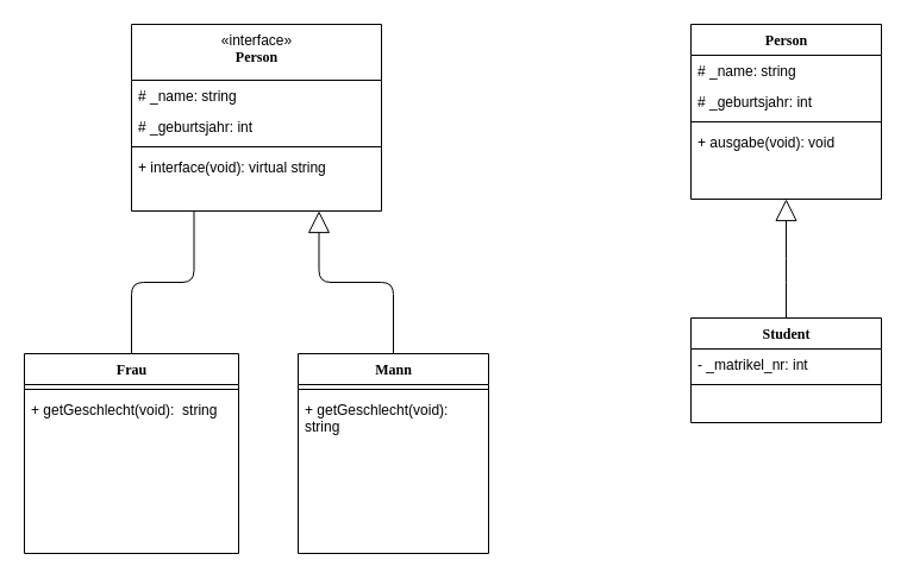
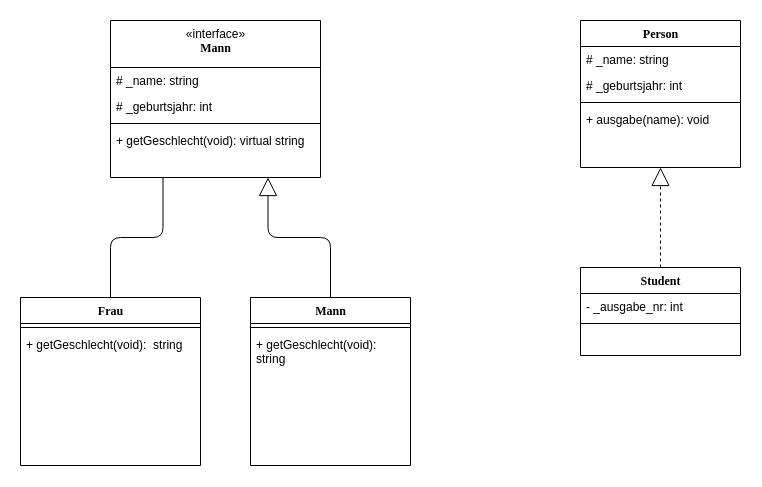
  <mxCell id="0" />
  <mxCell id="1" parent="0" />
  <mxCell id="2" value="Person&lt;br&gt;" style="swimlane;html=1;fontStyle=1;align=center;verticalAlign=top;childLayout=stackLayout;horizontal=1;startSize=26;horizontalStack=0;resizeParent=1;resizeLast=0;collapsible=1;marginBottom=0;swimlaneFillColor=#ffffff;rounded=0;shadow=0;comic=0;labelBackgroundColor=none;strokeWidth=1;fillColor=none;fontFamily=Verdana;fontSize=12" parent="1" vertex="1"><mxGeometry x="580" y="20" width="160" height="147" as="geometry"><mxRectangle x="740" y="83" width="100" height="26" as="alternateBounds" /></mxGeometry></mxCell>
  <mxCell id="3" value="# _name: string" style="text;html=1;strokeColor=none;fillColor=none;align=left;verticalAlign=top;spacingLeft=4;spacingRight=4;whiteSpace=wrap;overflow=hidden;rotatable=0;points=[[0,0.5],[1,0.5]];portConstraint=eastwest;" parent="2" vertex="1"><mxGeometry y="26" width="160" height="26" as="geometry" /></mxCell>
  <mxCell id="4" value="# _geburtsjahr: int" style="text;html=1;strokeColor=none;fillColor=none;align=left;verticalAlign=top;spacingLeft=4;spacingRight=4;whiteSpace=wrap;overflow=hidden;rotatable=0;points=[[0,0.5],[1,0.5]];portConstraint=eastwest;" parent="2" vertex="1"><mxGeometry y="52" width="160" height="26" as="geometry" /></mxCell>
  <mxCell id="5" value="" style="line;html=1;strokeWidth=1;fillColor=none;align=left;verticalAlign=middle;spacingTop=-1;spacingLeft=3;spacingRight=3;rotatable=0;labelPosition=right;points=[];portConstraint=eastwest;" parent="2" vertex="1"><mxGeometry y="78" width="160" height="8" as="geometry" /></mxCell>
- <mxCell id="6" value="+ ausgabe(void): void" style="text;html=1;strokeColor=none;fillColor=none;align=left;verticalAlign=top;spacingLeft=4;spacingRight=4;whiteSpace=wrap;overflow=hidden;rotatable=0;points=[[0,0.5],[1,0.5]];portConstraint=eastwest;" parent="2" vertex="1"><mxGeometry y="86" width="160" height="26" as="geometry" /></mxCell>
- <mxCell id="7" style="edgeStyle=orthogonalEdgeStyle;html=1;labelBackgroundColor=none;startFill=0;startSize=8;endArrow=block;endFill=0;endSize=16;fontFamily=Verdana;fontSize=12;exitX=0.5;exitY=0;exitDx=0;exitDy=0;entryX=0.5;entryY=1;entryDx=0;entryDy=0;" parent="1" source="8" target="2" edge="1"><mxGeometry relative="1" as="geometry"><Array as="points"><mxPoint x="660" y="227" /><mxPoint x="660" y="227" /></Array></mxGeometry></mxCell>
+ <mxCell id="6" value="+ ausgabe(name): void" style="text;html=1;strokeColor=none;fillColor=none;align=left;verticalAlign=top;spacingLeft=4;spacingRight=4;whiteSpace=wrap;overflow=hidden;rotatable=0;points=[[0,0.5],[1,0.5]];portConstraint=eastwest;" parent="2" vertex="1"><mxGeometry y="86" width="160" height="26" as="geometry" /></mxCell>
+ <mxCell id="7" style="edgeStyle=orthogonalEdgeStyle;html=1;labelBackgroundColor=none;startFill=0;startSize=8;endArrow=block;endFill=0;endSize=16;fontFamily=Verdana;fontSize=12;exitX=0.5;exitY=0;exitDx=0;exitDy=0;entryX=0.5;entryY=1;entryDx=0;entryDy=0;dashed=1;" parent="1" source="8" target="2" edge="1"><mxGeometry relative="1" as="geometry"><Array as="points"><mxPoint x="660" y="227" /><mxPoint x="660" y="227" /></Array></mxGeometry></mxCell>
  <mxCell id="8" value="Student" style="swimlane;html=1;fontStyle=1;align=center;verticalAlign=top;childLayout=stackLayout;horizontal=1;startSize=26;horizontalStack=0;resizeParent=1;resizeLast=0;collapsible=1;marginBottom=0;swimlaneFillColor=#ffffff;rounded=0;shadow=0;comic=0;labelBackgroundColor=none;strokeWidth=1;fillColor=none;fontFamily=Verdana;fontSize=12" parent="1" vertex="1"><mxGeometry x="580" y="267" width="160" height="88" as="geometry" /></mxCell>
- <mxCell id="9" value="- _matrikel_nr: int" style="text;html=1;strokeColor=none;fillColor=none;align=left;verticalAlign=top;spacingLeft=4;spacingRight=4;whiteSpace=wrap;overflow=hidden;rotatable=0;points=[[0,0.5],[1,0.5]];portConstraint=eastwest;" parent="8" vertex="1"><mxGeometry y="26" width="160" height="26" as="geometry" /></mxCell>
+ <mxCell id="9" value="- _ausgabe_nr: int" style="text;html=1;strokeColor=none;fillColor=none;align=left;verticalAlign=top;spacingLeft=4;spacingRight=4;whiteSpace=wrap;overflow=hidden;rotatable=0;points=[[0,0.5],[1,0.5]];portConstraint=eastwest;" parent="8" vertex="1"><mxGeometry y="26" width="160" height="26" as="geometry" /></mxCell>
  <mxCell id="10" value="" style="line;html=1;strokeWidth=1;fillColor=none;align=left;verticalAlign=middle;spacingTop=-1;spacingLeft=3;spacingRight=3;rotatable=0;labelPosition=right;points=[];portConstraint=eastwest;" parent="8" vertex="1"><mxGeometry y="52" width="160" height="8" as="geometry" /></mxCell>
- <mxCell id="11" value="&lt;span style=&quot;font-family: &amp;#34;helvetica&amp;#34; ; font-weight: 400&quot;&gt;«interface»&lt;/span&gt;&lt;br&gt;Person" style="swimlane;html=1;fontStyle=1;align=center;verticalAlign=top;childLayout=stackLayout;horizontal=1;startSize=47;horizontalStack=0;resizeParent=1;resizeLast=0;collapsible=1;marginBottom=0;swimlaneFillColor=#ffffff;rounded=0;shadow=0;comic=0;labelBackgroundColor=none;strokeWidth=1;fillColor=none;fontFamily=Verdana;fontSize=12" parent="1" vertex="1"><mxGeometry x="110" y="20" width="210" height="157" as="geometry"><mxRectangle x="330" y="83" width="100" height="47" as="alternateBounds" /></mxGeometry></mxCell>
+ <mxCell id="11" value="&lt;span style=&quot;font-family: &amp;#34;helvetica&amp;#34; ; font-weight: 400&quot;&gt;«interface»&lt;/span&gt;&lt;br&gt;Mann" style="swimlane;html=1;fontStyle=1;align=center;verticalAlign=top;childLayout=stackLayout;horizontal=1;startSize=47;horizontalStack=0;resizeParent=1;resizeLast=0;collapsible=1;marginBottom=0;swimlaneFillColor=#ffffff;rounded=0;shadow=0;comic=0;labelBackgroundColor=none;strokeWidth=1;fillColor=none;fontFamily=Verdana;fontSize=12" parent="1" vertex="1"><mxGeometry x="110" y="20" width="210" height="157" as="geometry"><mxRectangle x="330" y="83" width="100" height="47" as="alternateBounds" /></mxGeometry></mxCell>
  <mxCell id="12" value="# _name: string" style="text;html=1;strokeColor=none;fillColor=none;align=left;verticalAlign=top;spacingLeft=4;spacingRight=4;whiteSpace=wrap;overflow=hidden;rotatable=0;points=[[0,0.5],[1,0.5]];portConstraint=eastwest;" parent="11" vertex="1"><mxGeometry y="47" width="210" height="26" as="geometry" /></mxCell>
  <mxCell id="13" value="# _geburtsjahr: int" style="text;html=1;strokeColor=none;fillColor=none;align=left;verticalAlign=top;spacingLeft=4;spacingRight=4;whiteSpace=wrap;overflow=hidden;rotatable=0;points=[[0,0.5],[1,0.5]];portConstraint=eastwest;" parent="11" vertex="1"><mxGeometry y="73" width="210" height="26" as="geometry" /></mxCell>
  <mxCell id="14" value="" style="line;html=1;strokeWidth=1;fillColor=none;align=left;verticalAlign=middle;spacingTop=-1;spacingLeft=3;spacingRight=3;rotatable=0;labelPosition=right;points=[];portConstraint=eastwest;" parent="11" vertex="1"><mxGeometry y="99" width="210" height="8" as="geometry" /></mxCell>
- <mxCell id="15" value="+ interface(void): virtual string&lt;br&gt;" style="text;html=1;strokeColor=none;fillColor=none;align=left;verticalAlign=top;spacingLeft=4;spacingRight=4;whiteSpace=wrap;overflow=hidden;rotatable=0;points=[[0,0.5],[1,0.5]];portConstraint=eastwest;" parent="11" vertex="1"><mxGeometry y="107" width="210" height="26" as="geometry" /></mxCell>
+ <mxCell id="15" value="+ getGeschlecht(void): virtual string&lt;br&gt;" style="text;html=1;strokeColor=none;fillColor=none;align=left;verticalAlign=top;spacingLeft=4;spacingRight=4;whiteSpace=wrap;overflow=hidden;rotatable=0;points=[[0,0.5],[1,0.5]];portConstraint=eastwest;" parent="11" vertex="1"><mxGeometry y="107" width="210" height="26" as="geometry" /></mxCell>
  <mxCell id="16" style="edgeStyle=orthogonalEdgeStyle;html=1;labelBackgroundColor=none;startFill=0;startSize=8;endArrow=none;endFill=0;endSize=16;fontFamily=Verdana;fontSize=12;entryX=0.25;entryY=1;entryDx=0;entryDy=0;" parent="1" source="17" target="11" edge="1"><mxGeometry relative="1" as="geometry" /></mxCell>
  <mxCell id="17" value="Frau" style="swimlane;html=1;fontStyle=1;align=center;verticalAlign=top;childLayout=stackLayout;horizontal=1;startSize=26;horizontalStack=0;resizeParent=1;resizeLast=0;collapsible=1;marginBottom=0;swimlaneFillColor=#ffffff;rounded=0;shadow=0;comic=0;labelBackgroundColor=none;strokeWidth=1;fillColor=none;fontFamily=Verdana;fontSize=12" parent="1" vertex="1"><mxGeometry x="20" y="297" width="180" height="168" as="geometry" /></mxCell>
  <mxCell id="18" value="" style="line;html=1;strokeWidth=1;fillColor=none;align=left;verticalAlign=middle;spacingTop=-1;spacingLeft=3;spacingRight=3;rotatable=0;labelPosition=right;points=[];portConstraint=eastwest;" parent="17" vertex="1"><mxGeometry y="26" width="180" height="8" as="geometry" /></mxCell>
  <mxCell id="19" value="+ getGeschlecht(void):&amp;nbsp; string" style="text;html=1;strokeColor=none;fillColor=none;align=left;verticalAlign=top;spacingLeft=4;spacingRight=4;whiteSpace=wrap;overflow=hidden;rotatable=0;points=[[0,0.5],[1,0.5]];portConstraint=eastwest;" parent="17" vertex="1"><mxGeometry y="34" width="180" height="40" as="geometry" /></mxCell>
  <mxCell id="20" style="edgeStyle=orthogonalEdgeStyle;html=1;labelBackgroundColor=none;startFill=0;startSize=8;endArrow=block;endFill=0;endSize=16;fontFamily=Verdana;fontSize=12;entryX=0.75;entryY=1;entryDx=0;entryDy=0;" parent="1" source="21" target="11" edge="1"><mxGeometry relative="1" as="geometry"><mxPoint x="435" y="229" as="targetPoint" /></mxGeometry></mxCell>
  <mxCell id="21" value="Mann" style="swimlane;html=1;fontStyle=1;align=center;verticalAlign=top;childLayout=stackLayout;horizontal=1;startSize=26;horizontalStack=0;resizeParent=1;resizeLast=0;collapsible=1;marginBottom=0;swimlaneFillColor=#ffffff;rounded=0;shadow=0;comic=0;labelBackgroundColor=none;strokeWidth=1;fillColor=none;fontFamily=Verdana;fontSize=12" parent="1" vertex="1"><mxGeometry x="250" y="297" width="160" height="168" as="geometry" /></mxCell>
  <mxCell id="22" value="" style="line;html=1;strokeWidth=1;fillColor=none;align=left;verticalAlign=middle;spacingTop=-1;spacingLeft=3;spacingRight=3;rotatable=0;labelPosition=right;points=[];portConstraint=eastwest;" parent="21" vertex="1"><mxGeometry y="26" width="160" height="8" as="geometry" /></mxCell>
  <mxCell id="23" value="+ getGeschlecht(void):&amp;nbsp; string" style="text;html=1;strokeColor=none;fillColor=none;align=left;verticalAlign=top;spacingLeft=4;spacingRight=4;whiteSpace=wrap;overflow=hidden;rotatable=0;points=[[0,0.5],[1,0.5]];portConstraint=eastwest;" parent="21" vertex="1"><mxGeometry y="34" width="160" height="36" as="geometry" /></mxCell>
